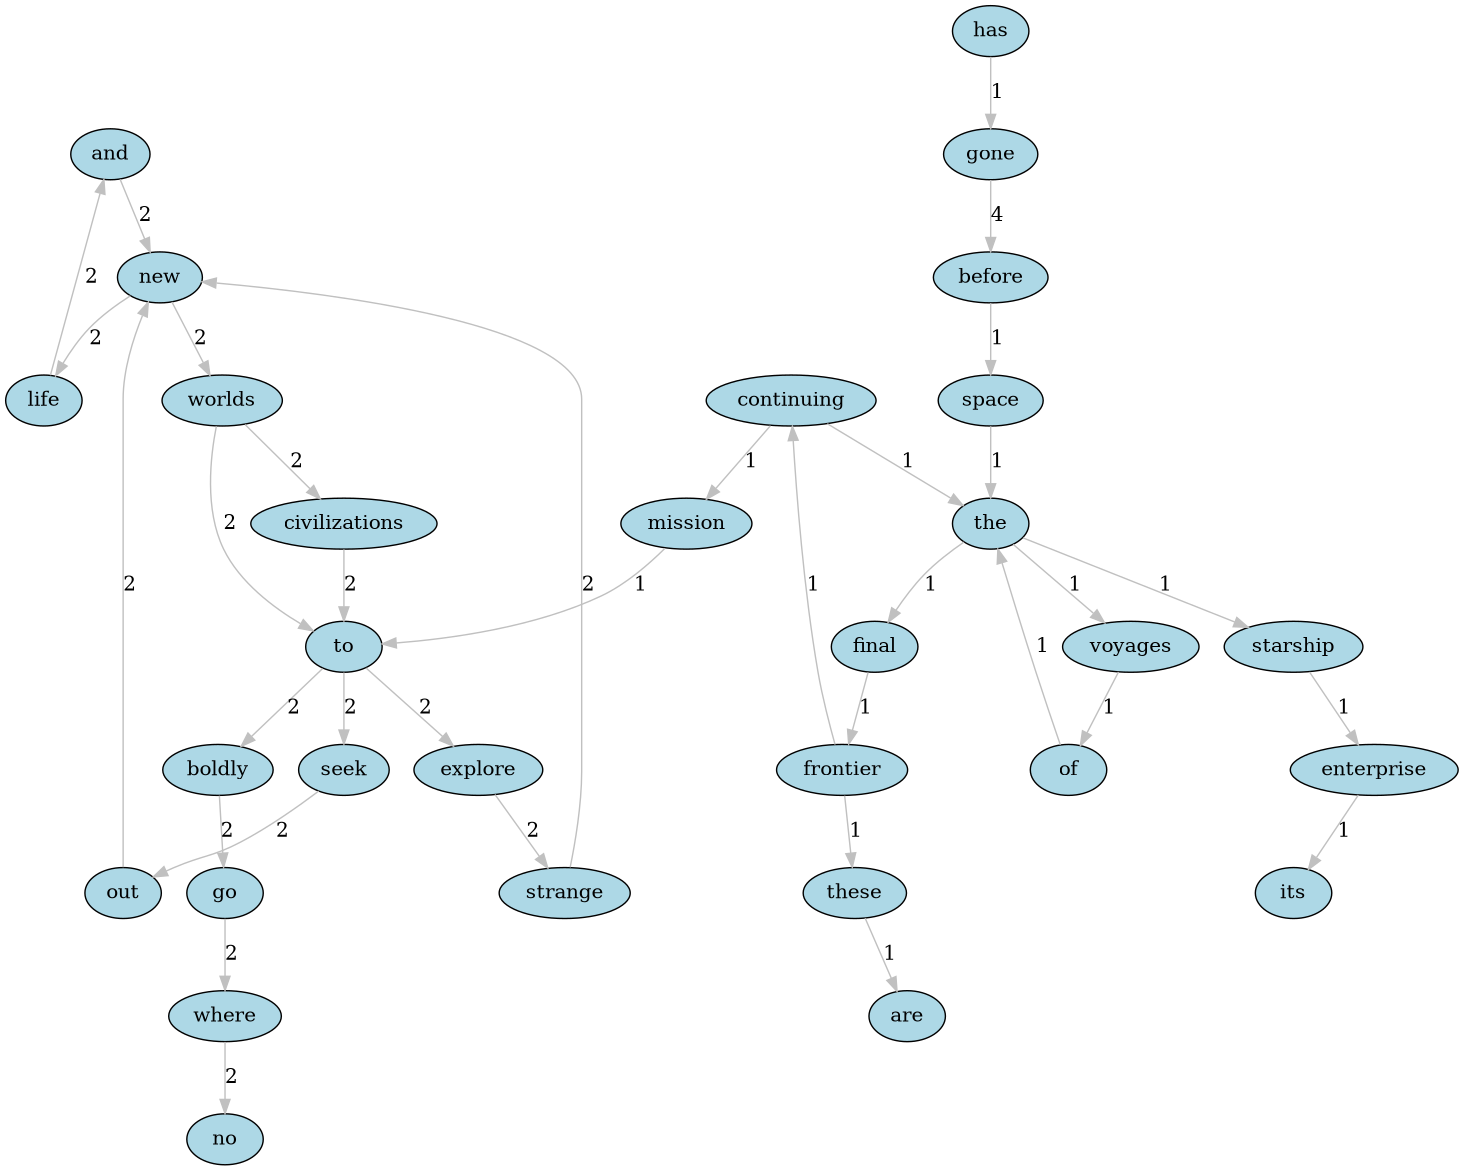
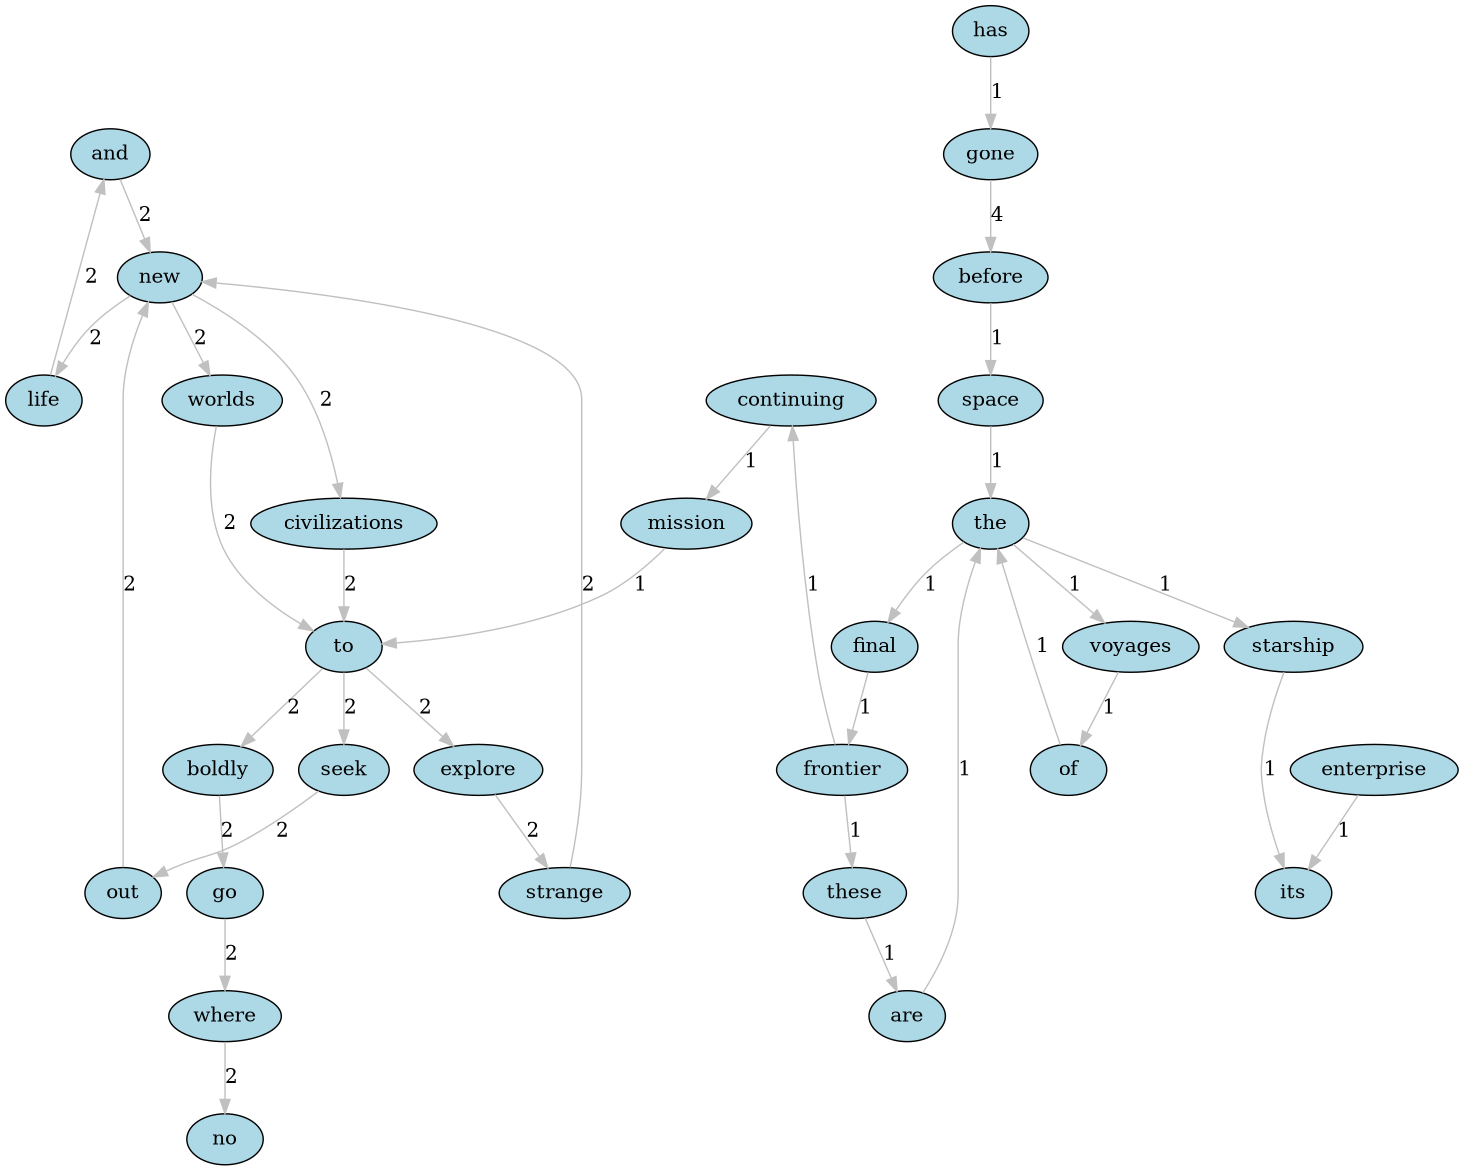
  digraph {
    node [fillcolor=lightblue shape=ellipse style=filled]
    edge [color=gray weight=2]
    and
    new
    civilizations
    life
    worlds
    are
    the
    final
    starship
    voyages
    before
    space
    boldly
    go
    where
    to
    explore
    seek
    continuing
    mission
    enterprise
    its
    strange
    frontier
    these
    no
    gone
    has
    of
    out
    and -> new [label=2]
-   worlds -> civilizations [label=2]
+   new -> civilizations [label=2]
    new -> life [label=2]
    new -> worlds [label=2]
    civilizations -> to [label=2]
    life -> and [label=2]
    worlds -> to [label=2]
-   continuing -> the [label=1 weight=1]
+   are -> the [label=1 weight=1]
    the -> final [label=1 weight=1]
    the -> starship [label=1 weight=1]
    the -> voyages [label=1 weight=1]
    final -> frontier [label=1 weight=1]
-   starship -> enterprise [label=1 weight=1]
+   starship -> its [label=1 weight=1]
    voyages -> of [label=1 weight=1]
    before -> space [label=1 weight=1]
    space -> the [label=1 weight=1]
    boldly -> go [label=2]
    go -> where [label=2]
    where -> no [label=2]
    to -> boldly [label=2]
    to -> explore [label=2]
    to -> seek [label=2]
    explore -> strange [label=2]
    seek -> out [label=2]
    continuing -> mission [label=1 weight=1]
    mission -> to [label=1 weight=1]
    enterprise -> its [label=1 weight=1]
    strange -> new [label=2]
    frontier -> continuing [label=1 weight=1]
    frontier -> these [label=1 weight=1]
    these -> are [label=1 weight=1]
    gone -> before [label=4]
    has -> gone [label=1]
    of -> the [label=1 weight=1]
    out -> new [label=2]
  }
